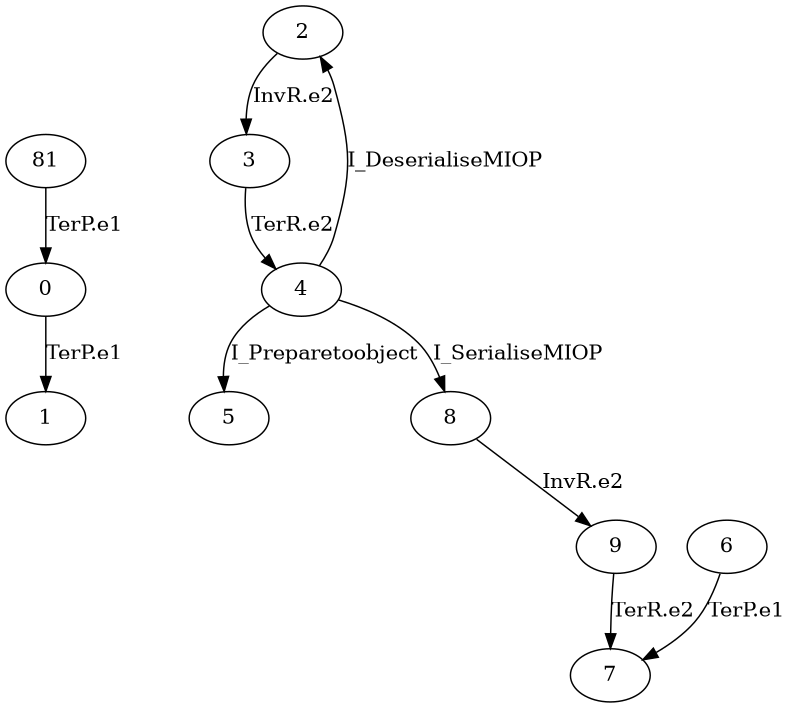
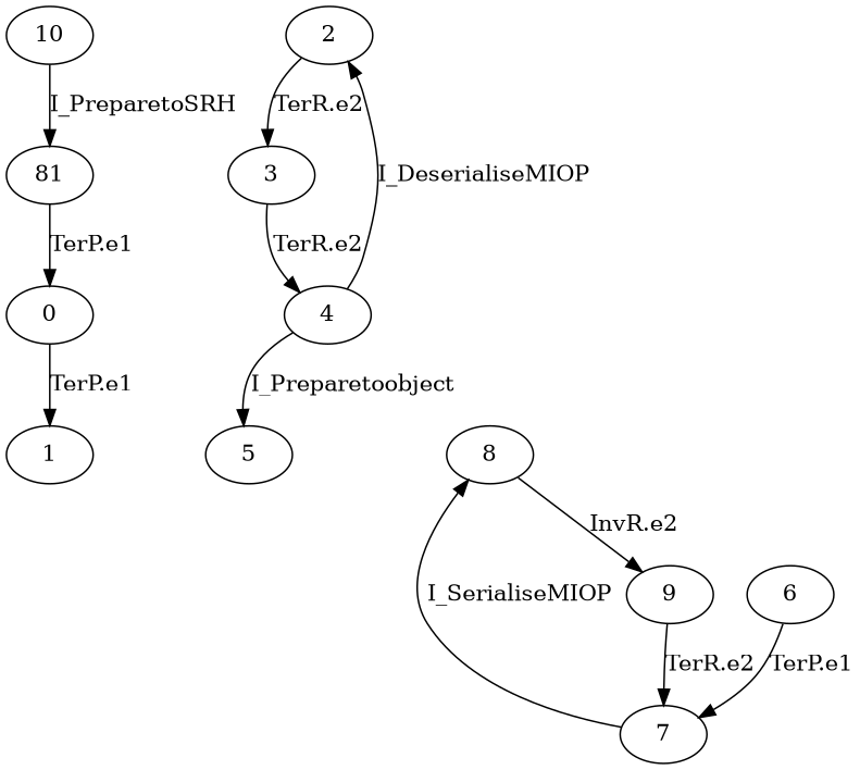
  digraph {
    0
    1
    2
    3
    4
    5
    6
    7
    8
    9
    n11 [label=81]
+   10
    0 -> 1 [label="TerP.e1"]
-   2 -> 3 [label="InvR.e2"]
+   2 -> 3 [label="TerR.e2"]
    3 -> 4 [label="TerR.e2"]
    4 -> 2 [label=I_DeserialiseMIOP]
    4 -> 5 [label=I_Preparetoobject]
    6 -> 7 [label="TerP.e1"]
-   4 -> 8 [label=I_SerialiseMIOP]
+   7 -> 8 [label=I_SerialiseMIOP]
    8 -> 9 [label="InvR.e2"]
    9 -> 7 [label="TerR.e2"]
    n11 -> 0 [label="TerP.e1"]
+   10 -> n11 [label=I_PreparetoSRH]
  }
